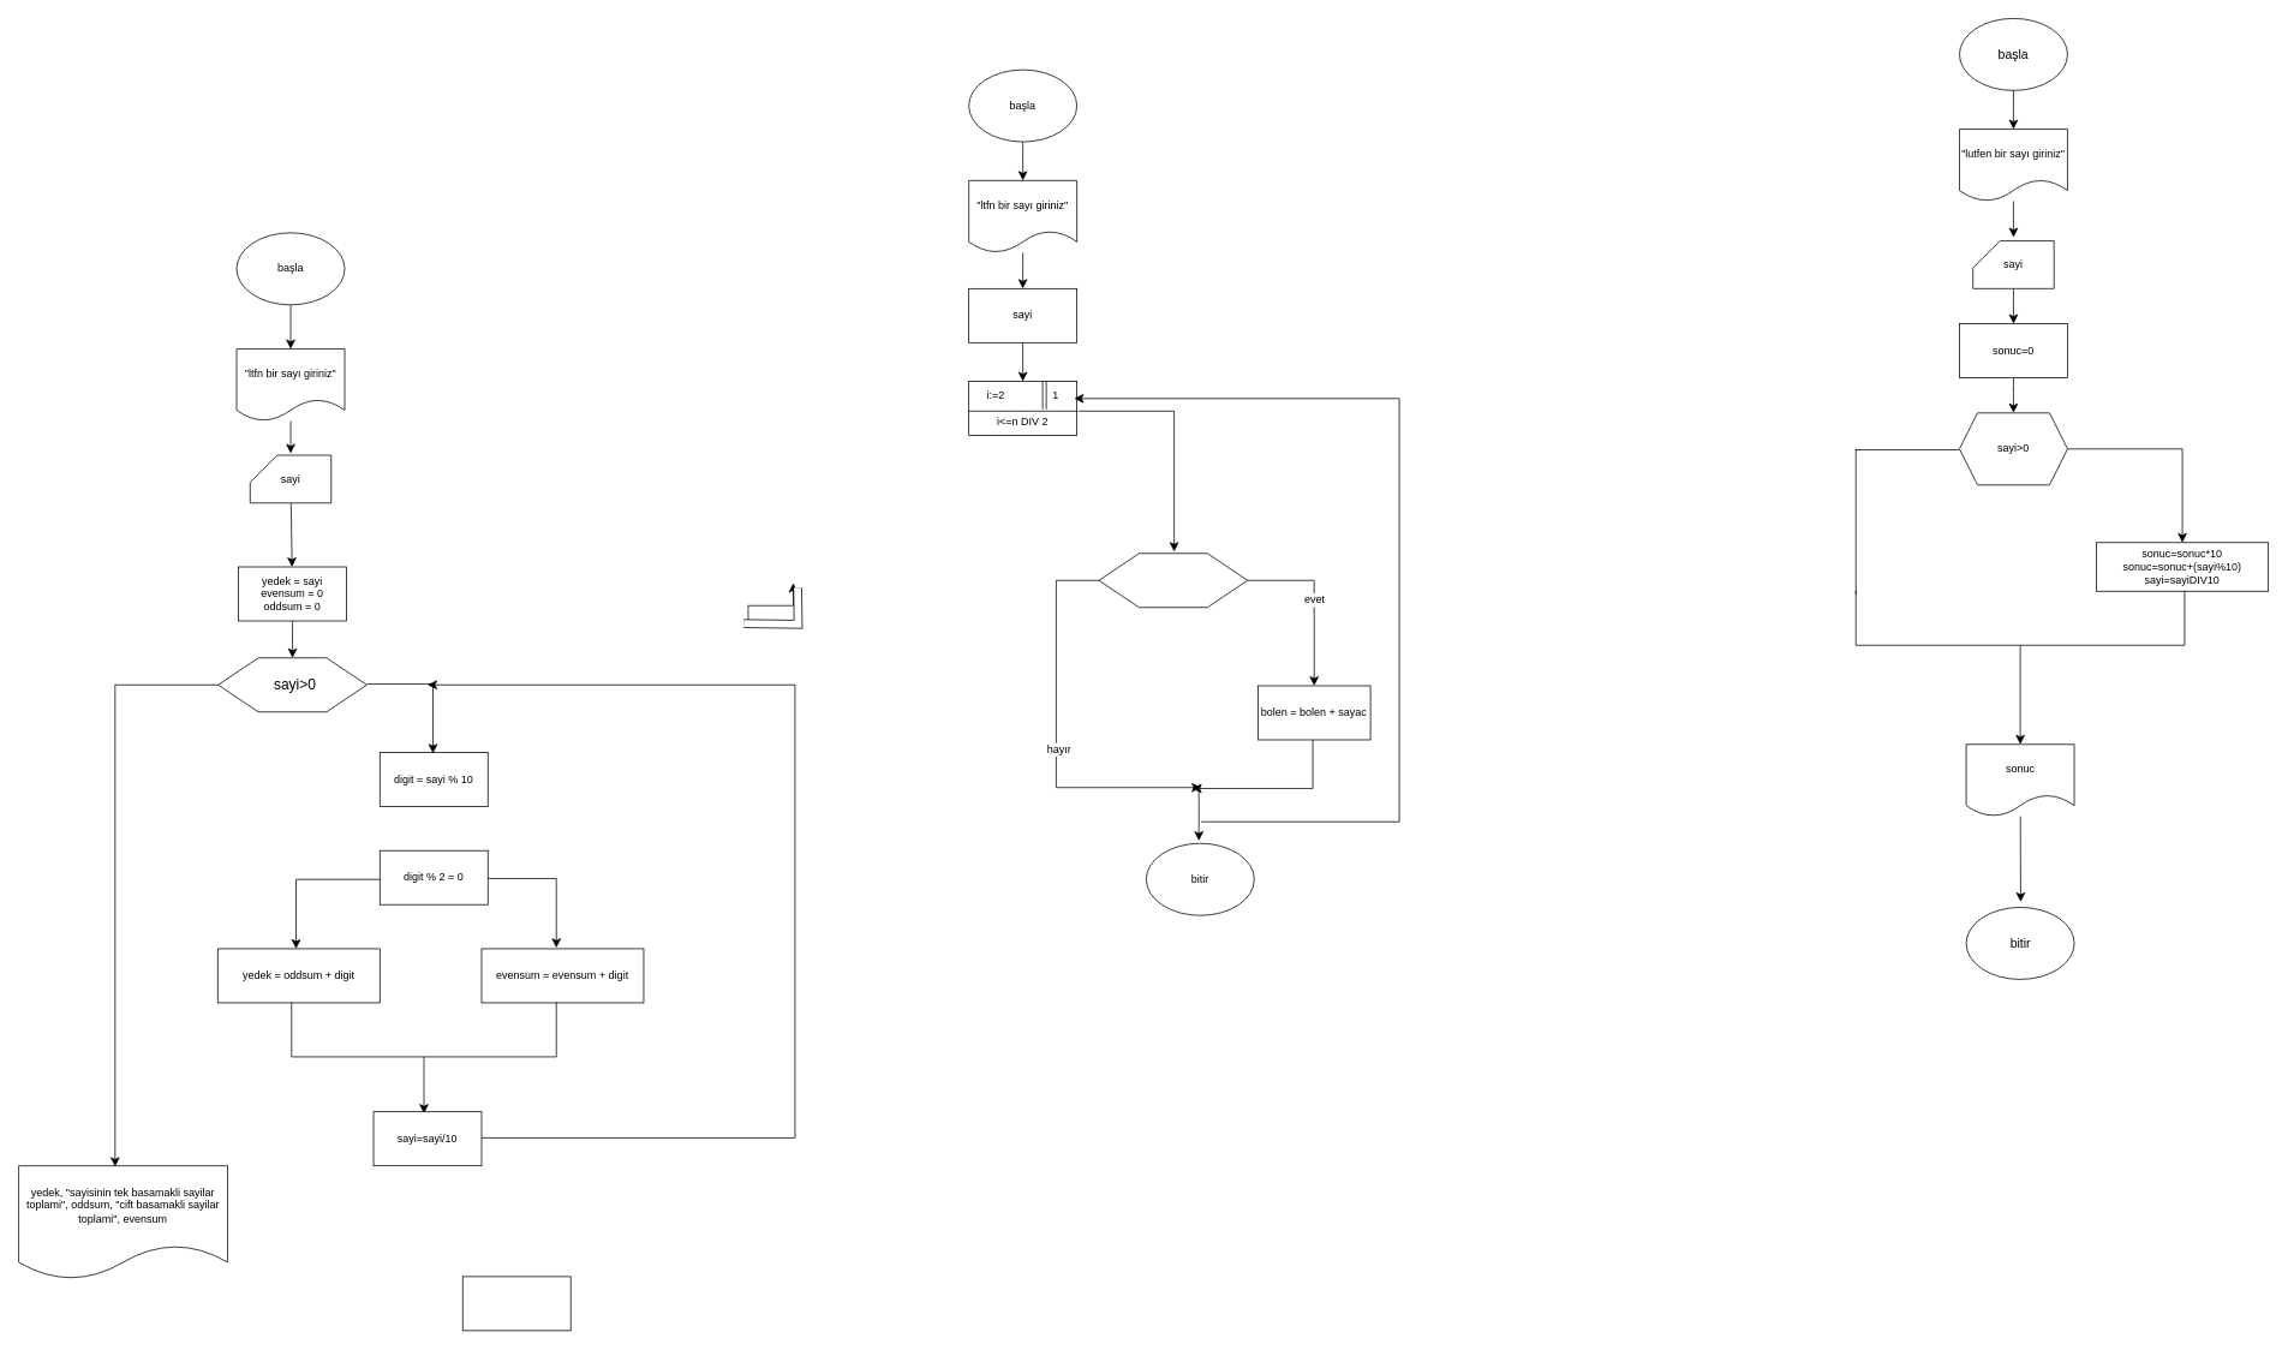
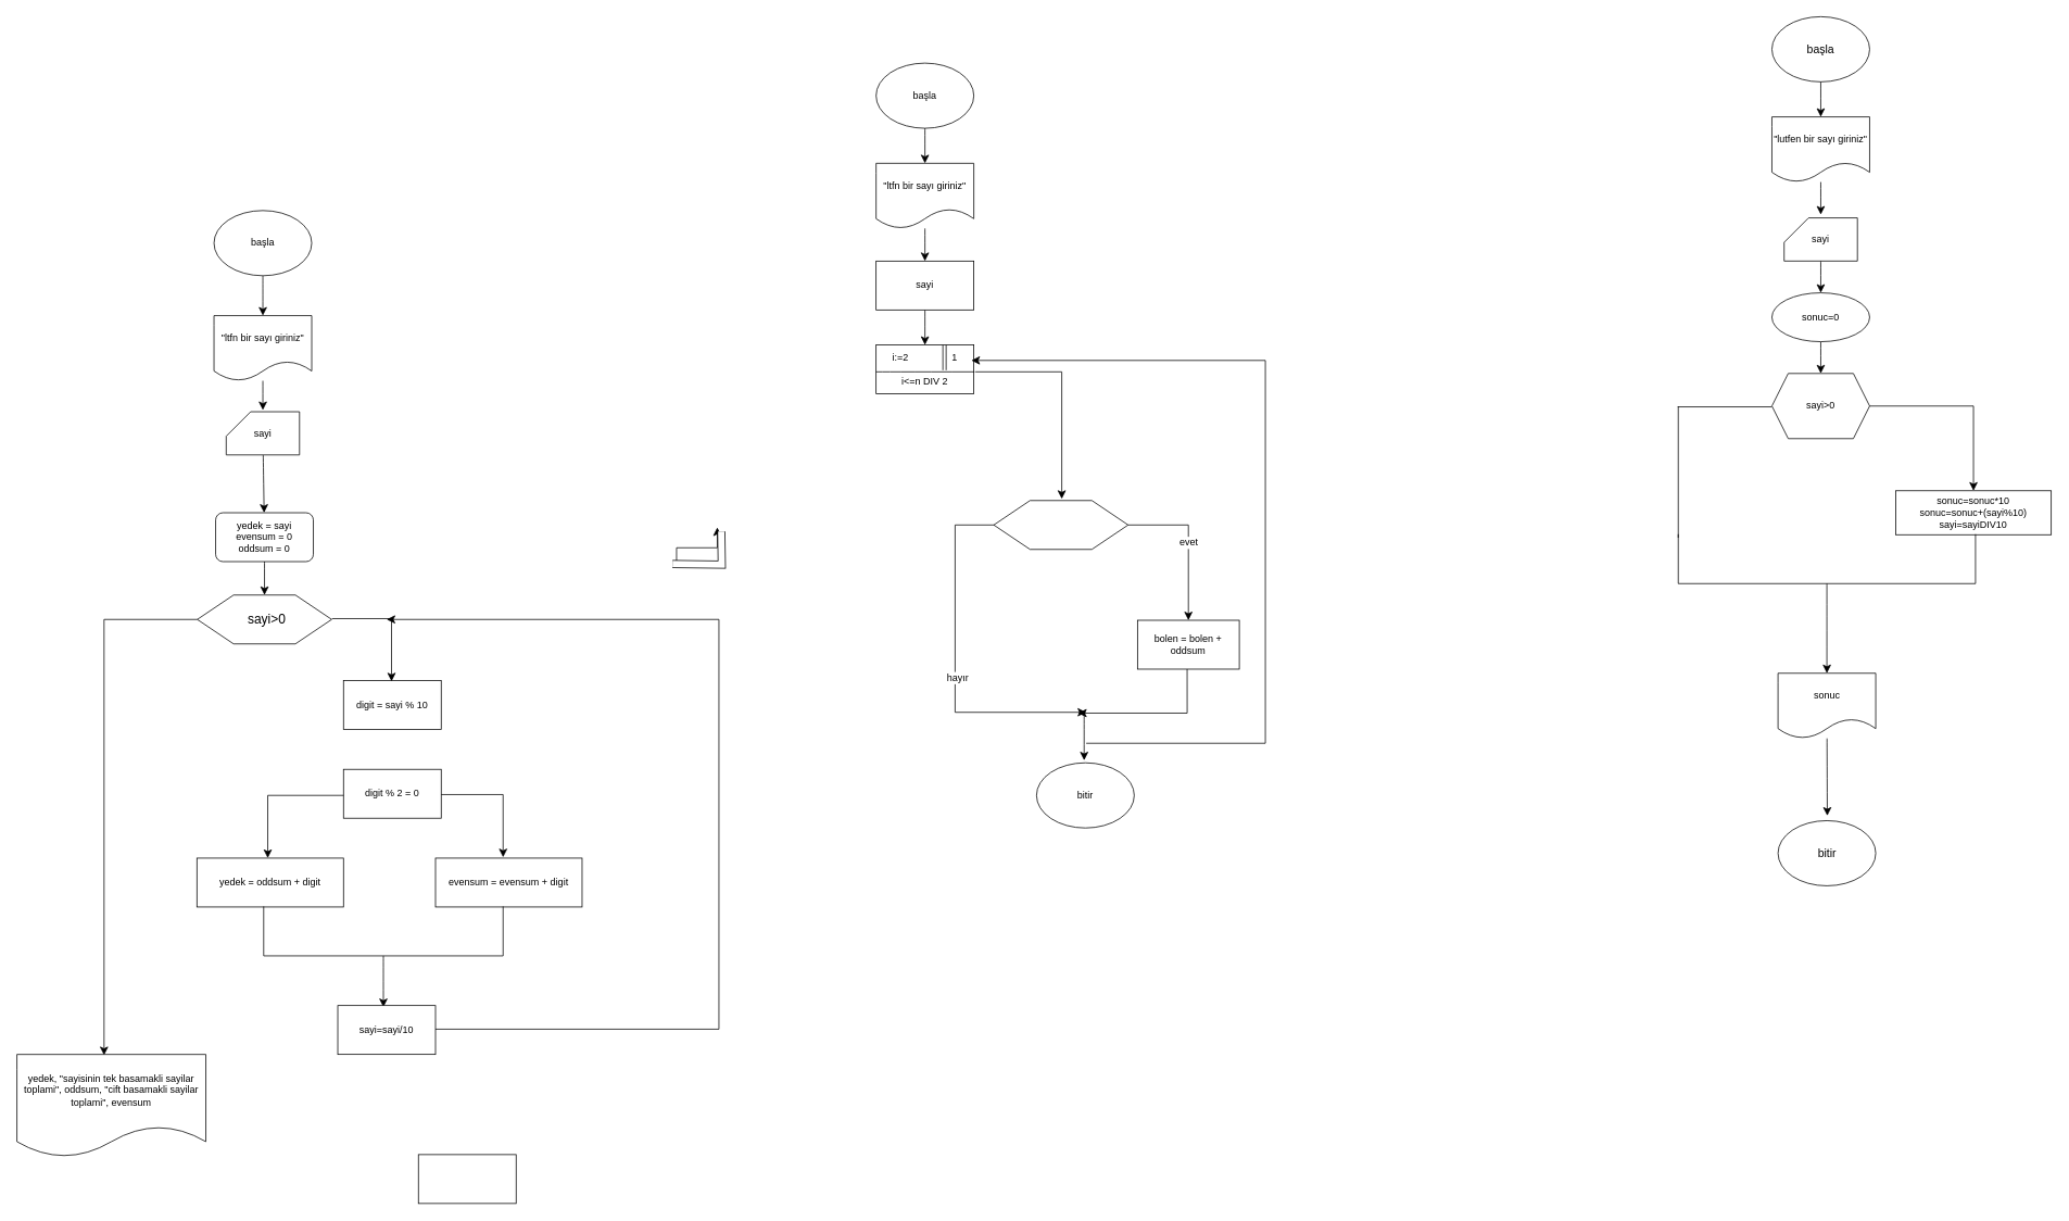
  <mxCell id="0" />
  <mxCell id="1" parent="0" />
  <mxCell id="2" value="" style="edgeStyle=none;curved=1;rounded=0;orthogonalLoop=1;jettySize=auto;html=1;fontSize=12;startSize=8;endSize=8;" edge="1" parent="1" source="3" target="5"><mxGeometry relative="1" as="geometry" /></mxCell>
  <mxCell id="3" value="başla" style="ellipse;whiteSpace=wrap;html=1;" vertex="1" parent="1"><mxGeometry x="1075" y="77" width="120" height="80" as="geometry" /></mxCell>
  <mxCell id="4" value="" style="edgeStyle=none;curved=1;rounded=0;orthogonalLoop=1;jettySize=auto;html=1;fontSize=12;startSize=8;endSize=8;" edge="1" parent="1" source="5" target="8"><mxGeometry relative="1" as="geometry" /></mxCell>
  <mxCell id="5" value="&quot;ltfn bir sayı giriniz&quot;" style="shape=document;whiteSpace=wrap;html=1;boundedLbl=1;" vertex="1" parent="1"><mxGeometry x="1075" y="200" width="120" height="80" as="geometry" /></mxCell>
  <mxCell id="6" style="edgeStyle=none;curved=1;rounded=0;orthogonalLoop=1;jettySize=auto;html=1;exitX=0.5;exitY=0;exitDx=0;exitDy=0;fontSize=12;startSize=8;endSize=8;" edge="1" parent="1" source="5" target="5"><mxGeometry relative="1" as="geometry" /></mxCell>
  <mxCell id="7" value="" style="edgeStyle=none;curved=1;rounded=0;orthogonalLoop=1;jettySize=auto;html=1;fontSize=12;startSize=8;endSize=8;" edge="1" parent="1" source="8" target="9"><mxGeometry relative="1" as="geometry" /></mxCell>
  <mxCell id="8" value="sayi" style="whiteSpace=wrap;html=1;" vertex="1" parent="1"><mxGeometry x="1075" y="320" width="120" height="60" as="geometry" /></mxCell>
  <mxCell id="9" value="i:=2&amp;nbsp; &amp;nbsp; &amp;nbsp; &amp;nbsp; &amp;nbsp; &amp;nbsp; &amp;nbsp; &amp;nbsp; 1&lt;div&gt;&lt;br&gt;&lt;/div&gt;&lt;div&gt;i&amp;lt;=n DIV 2&lt;/div&gt;" style="whiteSpace=wrap;html=1;" vertex="1" parent="1"><mxGeometry x="1075" y="423" width="120" height="60" as="geometry" /></mxCell>
  <mxCell id="10" value="" style="shape=link;html=1;rounded=0;fontSize=12;startSize=8;endSize=8;curved=1;" edge="1" parent="1"><mxGeometry width="100" relative="1" as="geometry"><mxPoint x="1159" y="423" as="sourcePoint" /><mxPoint x="1159" y="454" as="targetPoint" /></mxGeometry></mxCell>
  <mxCell id="11" value="" style="endArrow=none;html=1;rounded=0;fontSize=12;startSize=8;endSize=8;curved=1;" edge="1" parent="1"><mxGeometry width="50" height="50" relative="1" as="geometry"><mxPoint x="1075" y="456" as="sourcePoint" /><mxPoint x="1196" y="456" as="targetPoint" /></mxGeometry></mxCell>
  <mxCell id="12" value="" style="edgeStyle=segmentEdgeStyle;endArrow=classic;html=1;curved=0;rounded=0;endSize=8;startSize=8;fontSize=12;entryX=0.5;entryY=0;entryDx=0;entryDy=0;" edge="1" parent="1"><mxGeometry width="50" height="50" relative="1" as="geometry"><mxPoint x="1197" y="456" as="sourcePoint" /><mxPoint x="1303" y="612" as="targetPoint" /></mxGeometry></mxCell>
  <mxCell id="13" value="" style="verticalLabelPosition=bottom;verticalAlign=top;html=1;shape=hexagon;perimeter=hexagonPerimeter2;arcSize=6;size=0.27;" vertex="1" parent="1"><mxGeometry x="1219.5" y="614" width="165" height="60" as="geometry" /></mxCell>
  <mxCell id="14" value="evet" style="edgeStyle=segmentEdgeStyle;endArrow=classic;html=1;curved=0;rounded=0;endSize=8;startSize=8;fontSize=12;exitX=1;exitY=0.5;exitDx=0;exitDy=0;" edge="1" parent="1" source="13" target="15"><mxGeometry width="50" height="50" relative="1" as="geometry"><mxPoint x="1411" y="725" as="sourcePoint" /><mxPoint x="1461" y="791" as="targetPoint" /></mxGeometry></mxCell>
- <mxCell id="15" value="bolen = bolen + sayac" style="rounded=0;whiteSpace=wrap;html=1;" vertex="1" parent="1"><mxGeometry x="1396" y="761" width="125" height="60" as="geometry" /></mxCell>
+ <mxCell id="15" value="bolen = bolen + oddsum" style="rounded=0;whiteSpace=wrap;html=1;" vertex="1" parent="1"><mxGeometry x="1396" y="761" width="125" height="60" as="geometry" /></mxCell>
  <mxCell id="16" value="" style="edgeStyle=segmentEdgeStyle;endArrow=classic;html=1;curved=0;rounded=0;endSize=8;startSize=8;fontSize=12;" edge="1" parent="1"><mxGeometry width="50" height="50" relative="1" as="geometry"><mxPoint x="1456.95" y="821" as="sourcePoint" /><mxPoint x="1323" y="875" as="targetPoint" /><Array as="points"><mxPoint x="1457" y="875" /><mxPoint x="1328" y="875" /></Array></mxGeometry></mxCell>
  <mxCell id="17" value="" style="edgeStyle=elbowEdgeStyle;elbow=horizontal;endArrow=classic;html=1;curved=0;rounded=0;endSize=8;startSize=8;fontSize=12;exitX=0;exitY=0.5;exitDx=0;exitDy=0;" edge="1" parent="1" source="13"><mxGeometry width="50" height="50" relative="1" as="geometry"><mxPoint x="1271" y="860" as="sourcePoint" /><mxPoint x="1333" y="874" as="targetPoint" /><Array as="points"><mxPoint x="1172" y="752" /></Array></mxGeometry></mxCell>
  <mxCell id="18" value="hayır" style="edgeLabel;html=1;align=center;verticalAlign=middle;resizable=0;points=[];fontSize=12;" vertex="1" connectable="0" parent="17"><mxGeometry x="0.072" y="2" relative="1" as="geometry"><mxPoint as="offset" /></mxGeometry></mxCell>
  <mxCell id="19" value="" style="endArrow=classic;html=1;rounded=0;fontSize=12;startSize=8;endSize=8;curved=1;" edge="1" parent="1"><mxGeometry width="50" height="50" relative="1" as="geometry"><mxPoint x="1330.46" y="876" as="sourcePoint" /><mxPoint x="1330.46" y="933" as="targetPoint" /></mxGeometry></mxCell>
  <mxCell id="20" value="" style="edgeStyle=elbowEdgeStyle;elbow=horizontal;endArrow=classic;html=1;curved=0;rounded=0;endSize=8;startSize=8;fontSize=12;" edge="1" parent="1"><mxGeometry width="50" height="50" relative="1" as="geometry"><mxPoint x="1333" y="912" as="sourcePoint" /><mxPoint x="1192" y="442" as="targetPoint" /><Array as="points"><mxPoint x="1553" y="711" /></Array></mxGeometry></mxCell>
  <mxCell id="21" value="bitir" style="ellipse;whiteSpace=wrap;html=1;" vertex="1" parent="1"><mxGeometry x="1272" y="936" width="120" height="80" as="geometry" /></mxCell>
  <mxCell id="22" style="edgeStyle=none;curved=1;rounded=0;orthogonalLoop=1;jettySize=auto;html=1;exitX=0.5;exitY=1;exitDx=0;exitDy=0;entryX=0.5;entryY=0;entryDx=0;entryDy=0;fontSize=12;startSize=8;endSize=8;" edge="1" parent="1" source="23" target="25"><mxGeometry relative="1" as="geometry" /></mxCell>
  <mxCell id="23" value="başla" style="ellipse;whiteSpace=wrap;html=1;" vertex="1" parent="1"><mxGeometry x="262" y="258" width="120" height="80" as="geometry" /></mxCell>
  <mxCell id="24" value="" style="edgeStyle=none;curved=1;rounded=0;orthogonalLoop=1;jettySize=auto;html=1;fontSize=12;startSize=8;endSize=8;" edge="1" parent="1" source="25"><mxGeometry relative="1" as="geometry"><mxPoint x="322" y="503" as="targetPoint" /></mxGeometry></mxCell>
  <mxCell id="25" value="&quot;ltfn bir sayı giriniz&quot;" style="shape=document;whiteSpace=wrap;html=1;boundedLbl=1;" vertex="1" parent="1"><mxGeometry x="262" y="387" width="120" height="80" as="geometry" /></mxCell>
  <mxCell id="26" value="" style="edgeStyle=none;curved=1;rounded=0;orthogonalLoop=1;jettySize=auto;html=1;fontSize=12;startSize=8;endSize=8;" edge="1" parent="1" source="27" target="29"><mxGeometry relative="1" as="geometry" /></mxCell>
  <mxCell id="27" value="sayi" style="shape=card;whiteSpace=wrap;html=1;" vertex="1" parent="1"><mxGeometry x="277" y="505" width="90" height="53" as="geometry" /></mxCell>
  <mxCell id="28" value="" style="edgeStyle=none;curved=1;rounded=0;orthogonalLoop=1;jettySize=auto;html=1;fontSize=12;startSize=8;endSize=8;" edge="1" parent="1" source="29" target="30"><mxGeometry relative="1" as="geometry" /></mxCell>
- <mxCell id="29" value="yedek = sayi&lt;div&gt;evensum = 0&lt;/div&gt;&lt;div&gt;oddsum = 0&lt;/div&gt;" style="whiteSpace=wrap;html=1;" vertex="1" parent="1"><mxGeometry x="264" y="629" width="120" height="60" as="geometry" /></mxCell>
+ <mxCell id="29" value="yedek = sayi&lt;div&gt;evensum = 0&lt;/div&gt;&lt;div&gt;oddsum = 0&lt;/div&gt;" style="whiteSpace=wrap;html=1;rounded=1;" vertex="1" parent="1"><mxGeometry x="264" y="629" width="120" height="60" as="geometry" /></mxCell>
  <mxCell id="30" value="" style="verticalLabelPosition=bottom;verticalAlign=top;html=1;shape=hexagon;perimeter=hexagonPerimeter2;arcSize=6;size=0.27;" vertex="1" parent="1"><mxGeometry x="241.5" y="730" width="165" height="60" as="geometry" /></mxCell>
  <mxCell id="31" value="sayi&amp;gt;0" style="text;html=1;align=center;verticalAlign=middle;whiteSpace=wrap;rounded=0;fontSize=16;" vertex="1" parent="1"><mxGeometry x="297" y="745" width="60" height="30" as="geometry" /></mxCell>
  <mxCell id="32" value="digit = sayi % 10" style="rounded=0;whiteSpace=wrap;html=1;" vertex="1" parent="1"><mxGeometry x="421" y="835" width="120" height="60" as="geometry" /></mxCell>
  <mxCell id="33" value="" style="edgeStyle=elbowEdgeStyle;elbow=vertical;endArrow=classic;html=1;curved=0;rounded=0;endSize=8;startSize=8;fontSize=12;" edge="1" parent="1"><mxGeometry width="50" height="50" relative="1" as="geometry"><mxPoint x="830" y="697" as="sourcePoint" /><mxPoint x="880" y="647" as="targetPoint" /></mxGeometry></mxCell>
  <mxCell id="34" value="" style="shape=filledEdge;curved=0;rounded=0;fixDash=1;endArrow=none;strokeWidth=10;fillColor=#ffffff;edgeStyle=orthogonalEdgeStyle;html=1;fontSize=12;startSize=8;endSize=8;" edge="1" parent="1"><mxGeometry width="60" height="40" relative="1" as="geometry"><mxPoint x="825" y="692" as="sourcePoint" /><mxPoint x="885" y="652" as="targetPoint" /></mxGeometry></mxCell>
  <mxCell id="35" value="" style="edgeStyle=segmentEdgeStyle;endArrow=classic;html=1;curved=0;rounded=0;endSize=8;startSize=8;fontSize=12;" edge="1" parent="1"><mxGeometry width="50" height="50" relative="1" as="geometry"><mxPoint x="407" y="759" as="sourcePoint" /><mxPoint x="480" y="836" as="targetPoint" /></mxGeometry></mxCell>
  <mxCell id="36" value="digit % 2 = 0" style="whiteSpace=wrap;html=1;rounded=0;" vertex="1" parent="1"><mxGeometry x="421" y="944" width="120" height="60" as="geometry" /></mxCell>
  <mxCell id="37" value="evensum = evensum + digit" style="whiteSpace=wrap;html=1;rounded=0;" vertex="1" parent="1"><mxGeometry x="534" y="1053" width="180" height="60" as="geometry" /></mxCell>
  <mxCell id="38" value="" style="edgeStyle=segmentEdgeStyle;endArrow=classic;html=1;curved=0;rounded=0;endSize=8;startSize=8;fontSize=12;" edge="1" parent="1"><mxGeometry width="50" height="50" relative="1" as="geometry"><mxPoint x="541" y="975" as="sourcePoint" /><mxPoint x="617" y="1052" as="targetPoint" /></mxGeometry></mxCell>
  <mxCell id="39" value="yedek = oddsum + digit" style="whiteSpace=wrap;html=1;rounded=0;" vertex="1" parent="1"><mxGeometry x="241" y="1053" width="180" height="60" as="geometry" /></mxCell>
  <mxCell id="40" value="" style="edgeStyle=segmentEdgeStyle;endArrow=classic;html=1;curved=0;rounded=0;endSize=8;startSize=8;fontSize=12;" edge="1" parent="1"><mxGeometry width="50" height="50" relative="1" as="geometry"><mxPoint x="421" y="976" as="sourcePoint" /><mxPoint x="328" y="1053" as="targetPoint" /></mxGeometry></mxCell>
  <mxCell id="41" value="" style="shape=partialRectangle;whiteSpace=wrap;html=1;bottom=1;right=1;left=1;top=0;fillColor=none;routingCenterX=-0.5;" vertex="1" parent="1"><mxGeometry x="323" y="1113" width="294" height="60" as="geometry" /></mxCell>
  <mxCell id="42" value="" style="endArrow=classic;html=1;rounded=0;fontSize=12;startSize=8;endSize=8;curved=1;" edge="1" parent="1"><mxGeometry width="50" height="50" relative="1" as="geometry"><mxPoint x="470" y="1173" as="sourcePoint" /><mxPoint x="470" y="1236" as="targetPoint" /></mxGeometry></mxCell>
  <mxCell id="43" value="sayi=sayi/10" style="rounded=0;whiteSpace=wrap;html=1;" vertex="1" parent="1"><mxGeometry x="414" y="1234" width="120" height="60" as="geometry" /></mxCell>
  <mxCell id="44" value="" style="edgeStyle=segmentEdgeStyle;endArrow=classic;html=1;curved=0;rounded=0;endSize=8;startSize=8;fontSize=12;exitX=0;exitY=0.5;exitDx=0;exitDy=0;" edge="1" parent="1" source="30"><mxGeometry width="50" height="50" relative="1" as="geometry"><mxPoint x="144" y="924" as="sourcePoint" /><mxPoint x="127" y="1295" as="targetPoint" /></mxGeometry></mxCell>
  <mxCell id="45" value="" style="rounded=0;whiteSpace=wrap;html=1;" vertex="1" parent="1"><mxGeometry x="513" y="1417" width="120" height="60" as="geometry" /></mxCell>
  <mxCell id="46" value="yedek, &quot;sayisinin tek basamakli sayilar toplami&quot;, oddsum, &quot;cift basamakli sayilar toplami&quot;, evensum" style="shape=document;whiteSpace=wrap;html=1;boundedLbl=1;" vertex="1" parent="1"><mxGeometry x="20" y="1294" width="232" height="126" as="geometry" /></mxCell>
  <mxCell id="47" value="" style="edgeStyle=elbowEdgeStyle;elbow=horizontal;endArrow=classic;html=1;curved=0;rounded=0;endSize=8;startSize=8;fontSize=12;" edge="1" parent="1"><mxGeometry width="50" height="50" relative="1" as="geometry"><mxPoint x="534" y="1263" as="sourcePoint" /><mxPoint x="474" y="760" as="targetPoint" /><Array as="points"><mxPoint x="882" y="1196" /></Array></mxGeometry></mxCell>
  <mxCell id="48" value="&lt;font style=&quot;font-size: 14px;&quot;&gt;başla&lt;/font&gt;" style="ellipse;whiteSpace=wrap;html=1;" vertex="1" parent="1"><mxGeometry x="2175" y="20" width="120" height="80" as="geometry" /></mxCell>
  <mxCell id="49" value="" style="edgeStyle=none;curved=1;rounded=0;orthogonalLoop=1;jettySize=auto;html=1;fontSize=12;startSize=8;endSize=8;" edge="1" parent="1" target="51"><mxGeometry relative="1" as="geometry"><mxPoint x="2235" y="100" as="sourcePoint" /></mxGeometry></mxCell>
  <mxCell id="50" value="" style="edgeStyle=none;curved=1;rounded=0;orthogonalLoop=1;jettySize=auto;html=1;fontSize=12;startSize=8;endSize=8;" edge="1" parent="1" source="51"><mxGeometry relative="1" as="geometry"><mxPoint x="2235" y="263" as="targetPoint" /></mxGeometry></mxCell>
  <mxCell id="51" value="&quot;lutfen bir sayı giriniz&quot;" style="shape=document;whiteSpace=wrap;html=1;boundedLbl=1;" vertex="1" parent="1"><mxGeometry x="2175" y="143" width="120" height="80" as="geometry" /></mxCell>
  <mxCell id="52" style="edgeStyle=none;curved=1;rounded=0;orthogonalLoop=1;jettySize=auto;html=1;exitX=0.5;exitY=0;exitDx=0;exitDy=0;fontSize=12;startSize=8;endSize=8;" edge="1" parent="1" source="51" target="51"><mxGeometry relative="1" as="geometry" /></mxCell>
  <mxCell id="53" value="" style="edgeStyle=none;curved=1;rounded=0;orthogonalLoop=1;jettySize=auto;html=1;fontSize=12;startSize=8;endSize=8;" edge="1" parent="1" source="54" target="59"><mxGeometry relative="1" as="geometry" /></mxCell>
  <mxCell id="54" value="sayi" style="shape=card;whiteSpace=wrap;html=1;" vertex="1" parent="1"><mxGeometry x="2190" y="267" width="90" height="53" as="geometry" /></mxCell>
  <mxCell id="55" value="sayi&amp;gt;0" style="shape=hexagon;perimeter=hexagonPerimeter2;whiteSpace=wrap;html=1;fixedSize=1;" vertex="1" parent="1"><mxGeometry x="2175" y="458" width="120" height="80" as="geometry" /></mxCell>
  <mxCell id="56" value="" style="edgeStyle=segmentEdgeStyle;endArrow=classic;html=1;curved=0;rounded=0;endSize=8;startSize=8;fontSize=12;entryX=0.5;entryY=0;entryDx=0;entryDy=0;exitX=1;exitY=0.5;exitDx=0;exitDy=0;" edge="1" parent="1" source="55" target="57"><mxGeometry width="50" height="50" relative="1" as="geometry"><mxPoint x="2302" y="499" as="sourcePoint" /><mxPoint x="2342" y="588" as="targetPoint" /></mxGeometry></mxCell>
  <mxCell id="57" value="&lt;div&gt;&lt;br&gt;&lt;/div&gt;&lt;div&gt;sonuc=sonuc*10&lt;/div&gt;sonuc=sonuc+(sayi%10)&lt;div&gt;sayi=sayiDIV10&lt;/div&gt;&lt;div&gt;&lt;br&gt;&lt;/div&gt;" style="rounded=0;whiteSpace=wrap;html=1;" vertex="1" parent="1"><mxGeometry x="2327" y="602" width="191" height="54" as="geometry" /></mxCell>
  <mxCell id="58" value="" style="edgeStyle=none;curved=1;rounded=0;orthogonalLoop=1;jettySize=auto;html=1;fontSize=12;startSize=8;endSize=8;" edge="1" parent="1" source="59" target="55"><mxGeometry relative="1" as="geometry" /></mxCell>
- <mxCell id="59" value="sonuc=0" style="rounded=0;whiteSpace=wrap;html=1;" vertex="1" parent="1"><mxGeometry x="2175" y="359" width="120" height="60" as="geometry" /></mxCell>
+ <mxCell id="59" value="sonuc=0" style="ellipse;whiteSpace=wrap;html=1;" vertex="1" parent="1"><mxGeometry x="2175" y="359" width="120" height="60" as="geometry" /></mxCell>
  <mxCell id="60" value="" style="edgeStyle=none;curved=1;rounded=0;orthogonalLoop=1;jettySize=auto;html=1;fontSize=12;startSize=8;endSize=8;" edge="1" parent="1" source="61" target="64"><mxGeometry relative="1" as="geometry" /></mxCell>
  <mxCell id="61" value="" style="shape=partialRectangle;whiteSpace=wrap;html=1;bottom=1;right=1;left=1;top=0;fillColor=none;routingCenterX=-0.5;" vertex="1" parent="1"><mxGeometry x="2060" y="656" width="365" height="60" as="geometry" /></mxCell>
  <mxCell id="62" value="" style="shape=partialRectangle;whiteSpace=wrap;html=1;bottom=0;right=0;fillColor=none;" vertex="1" parent="1"><mxGeometry x="2060" y="499" width="114" height="160" as="geometry" /></mxCell>
  <mxCell id="63" value="" style="edgeStyle=none;curved=1;rounded=0;orthogonalLoop=1;jettySize=auto;html=1;fontSize=12;startSize=8;endSize=8;" edge="1" parent="1" source="64"><mxGeometry relative="1" as="geometry"><mxPoint x="2243" y="1001" as="targetPoint" /></mxGeometry></mxCell>
  <mxCell id="64" value="sonuc" style="shape=document;whiteSpace=wrap;html=1;boundedLbl=1;fillColor=none;" vertex="1" parent="1"><mxGeometry x="2182.5" y="826" width="120" height="80" as="geometry" /></mxCell>
  <mxCell id="65" value="&lt;font style=&quot;font-size: 14px;&quot;&gt;bitir&lt;/font&gt;" style="ellipse;whiteSpace=wrap;html=1;" vertex="1" parent="1"><mxGeometry x="2182.5" y="1007" width="120" height="80" as="geometry" /></mxCell>
